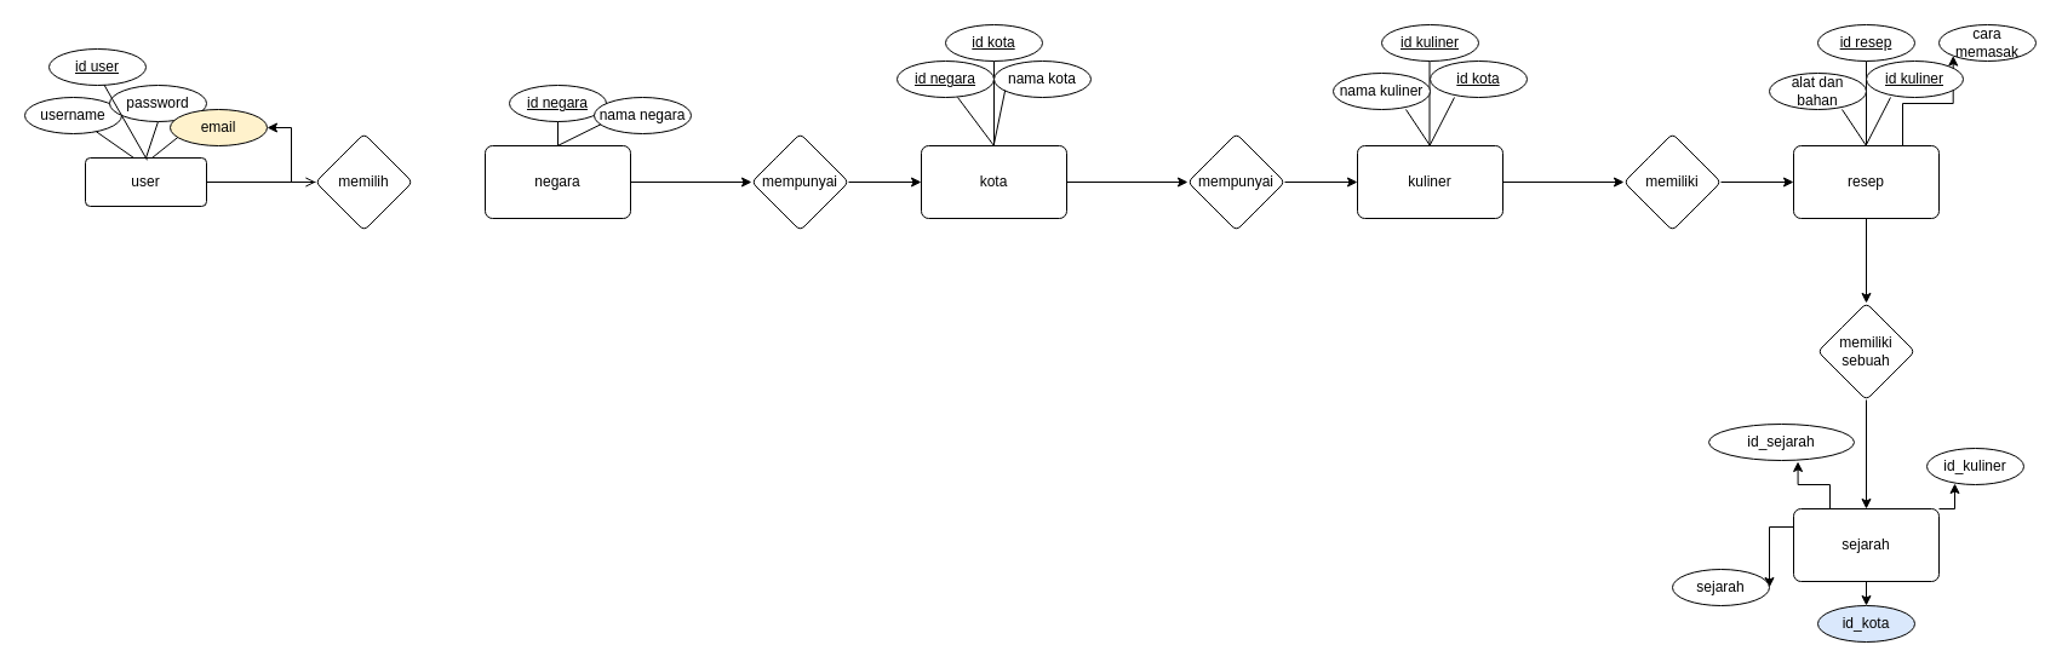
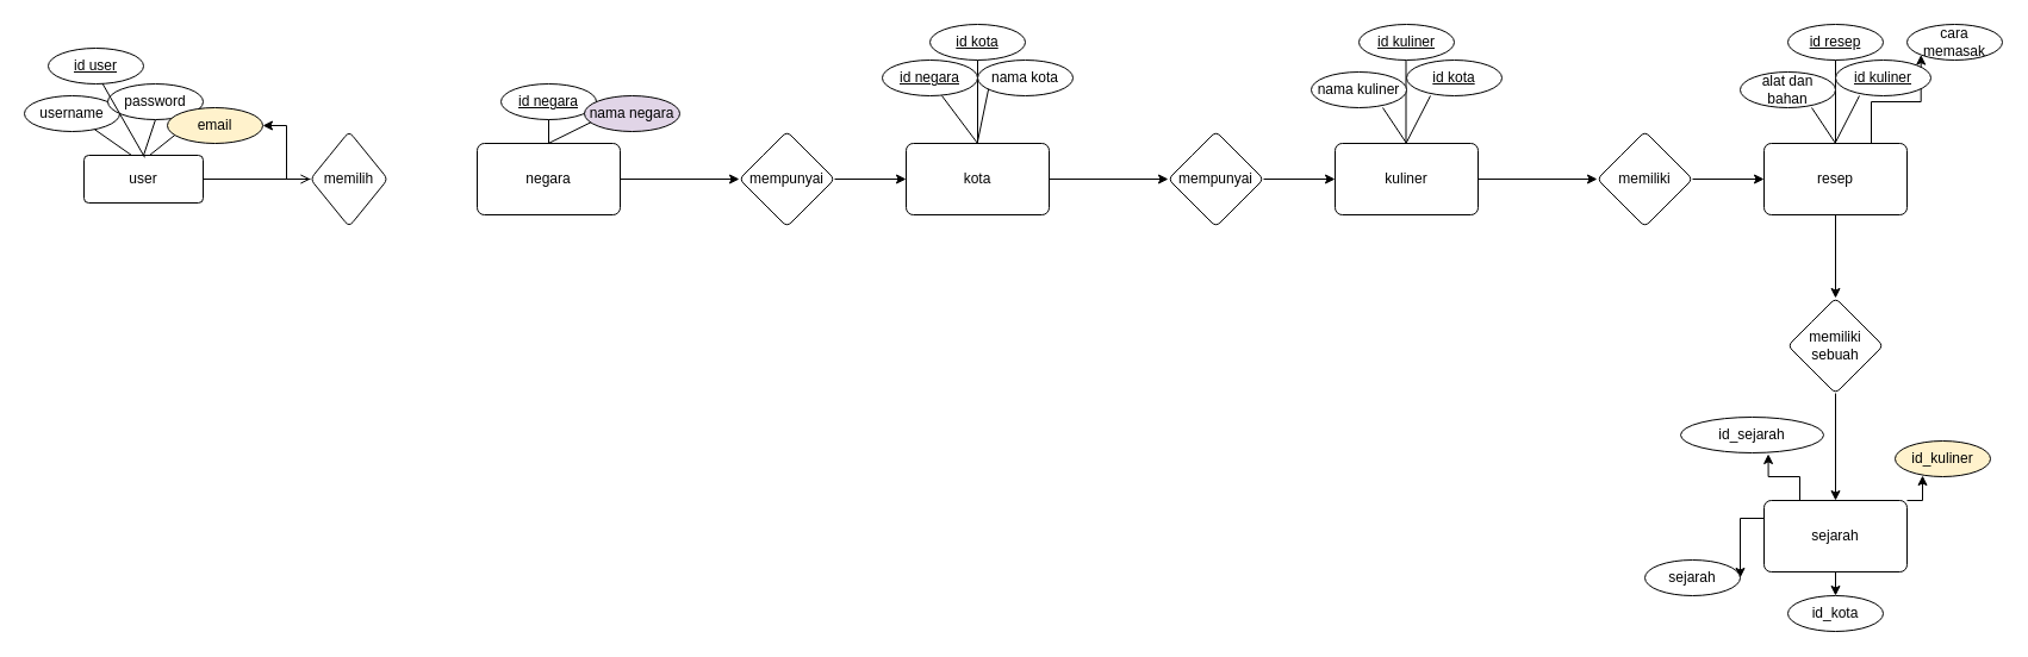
  <mxCell id="0" />
  <mxCell id="1" parent="0" />
  <mxCell id="2" value="" style="edgeStyle=orthogonalEdgeStyle;rounded=0;orthogonalLoop=1;jettySize=auto;html=1;endArrow=open;" parent="1" source="3" target="5" edge="1"><mxGeometry relative="1" as="geometry" /></mxCell>
  <mxCell id="3" value="user" style="rounded=1;arcSize=10;whiteSpace=wrap;html=1;align=center;" parent="1" vertex="1"><mxGeometry x="70" y="130" width="100" height="40" as="geometry" /></mxCell>
  <mxCell id="4" value="" style="edgeStyle=orthogonalEdgeStyle;rounded=0;orthogonalLoop=1;jettySize=auto;html=1;" parent="1" source="5" target="26" edge="1"><mxGeometry relative="1" as="geometry" /></mxCell>
- <mxCell id="5" value="memilih" style="rhombus;whiteSpace=wrap;html=1;rounded=1;arcSize=10;" parent="1" vertex="1"><mxGeometry x="260" y="110" width="80" height="80" as="geometry" /></mxCell>
+ <mxCell id="5" value="memilih" style="rhombus;whiteSpace=wrap;html=1;rounded=1;arcSize=10;" parent="1" vertex="1"><mxGeometry x="260" y="110" width="65" height="80" as="geometry" /></mxCell>
  <mxCell id="6" value="" style="edgeStyle=orthogonalEdgeStyle;rounded=0;orthogonalLoop=1;jettySize=auto;html=1;" parent="1" source="7" target="13" edge="1"><mxGeometry relative="1" as="geometry" /></mxCell>
  <mxCell id="7" value="negara" style="whiteSpace=wrap;html=1;rounded=1;arcSize=10;" parent="1" vertex="1"><mxGeometry x="400" y="120" width="120" height="60" as="geometry" /></mxCell>
  <mxCell id="8" value="" style="endArrow=none;html=1;rounded=0;" parent="1" target="9" edge="1"><mxGeometry width="50" height="50" relative="1" as="geometry"><mxPoint x="110" y="130" as="sourcePoint" /><mxPoint x="70" y="100" as="targetPoint" /></mxGeometry></mxCell>
  <mxCell id="9" value="username" style="ellipse;whiteSpace=wrap;html=1;" parent="1" vertex="1"><mxGeometry x="20" y="80" width="80" height="30" as="geometry" /></mxCell>
  <mxCell id="10" value="" style="endArrow=none;html=1;rounded=0;" parent="1" edge="1"><mxGeometry width="50" height="50" relative="1" as="geometry"><mxPoint x="120" y="130" as="sourcePoint" /><mxPoint x="130" y="100" as="targetPoint" /></mxGeometry></mxCell>
  <mxCell id="11" value="password" style="ellipse;whiteSpace=wrap;html=1;" parent="1" vertex="1"><mxGeometry x="90" y="70" width="80" height="30" as="geometry" /></mxCell>
  <mxCell id="12" value="" style="edgeStyle=orthogonalEdgeStyle;rounded=0;orthogonalLoop=1;jettySize=auto;html=1;" parent="1" source="13" target="15" edge="1"><mxGeometry relative="1" as="geometry" /></mxCell>
  <mxCell id="13" value="mempunyai" style="rhombus;whiteSpace=wrap;html=1;rounded=1;arcSize=10;" parent="1" vertex="1"><mxGeometry x="620" y="110" width="80" height="80" as="geometry" /></mxCell>
  <mxCell id="14" value="" style="edgeStyle=orthogonalEdgeStyle;rounded=0;orthogonalLoop=1;jettySize=auto;html=1;" parent="1" source="15" target="17" edge="1"><mxGeometry relative="1" as="geometry" /></mxCell>
  <mxCell id="15" value="kota" style="whiteSpace=wrap;html=1;rounded=1;arcSize=10;" parent="1" vertex="1"><mxGeometry x="760" y="120" width="120" height="60" as="geometry" /></mxCell>
  <mxCell id="16" value="" style="edgeStyle=orthogonalEdgeStyle;rounded=0;orthogonalLoop=1;jettySize=auto;html=1;" parent="1" source="17" target="19" edge="1"><mxGeometry relative="1" as="geometry" /></mxCell>
  <mxCell id="17" value="mempunyai" style="rhombus;whiteSpace=wrap;html=1;rounded=1;arcSize=10;" parent="1" vertex="1"><mxGeometry x="980" y="110" width="80" height="80" as="geometry" /></mxCell>
  <mxCell id="18" value="" style="edgeStyle=orthogonalEdgeStyle;rounded=0;orthogonalLoop=1;jettySize=auto;html=1;" parent="1" source="19" target="21" edge="1"><mxGeometry relative="1" as="geometry" /></mxCell>
  <mxCell id="19" value="kuliner" style="whiteSpace=wrap;html=1;rounded=1;arcSize=10;" parent="1" vertex="1"><mxGeometry x="1120" y="120" width="120" height="60" as="geometry" /></mxCell>
  <mxCell id="20" value="" style="edgeStyle=orthogonalEdgeStyle;rounded=0;orthogonalLoop=1;jettySize=auto;html=1;" parent="1" source="21" target="24" edge="1"><mxGeometry relative="1" as="geometry" /></mxCell>
  <mxCell id="21" value="memiliki" style="rhombus;whiteSpace=wrap;html=1;rounded=1;arcSize=10;" parent="1" vertex="1"><mxGeometry x="1340" y="110" width="80" height="80" as="geometry" /></mxCell>
  <mxCell id="22" value="" style="edgeStyle=orthogonalEdgeStyle;rounded=0;orthogonalLoop=1;jettySize=auto;html=1;" edge="1" parent="1" source="24" target="52"><mxGeometry relative="1" as="geometry" /></mxCell>
  <mxCell id="23" style="edgeStyle=orthogonalEdgeStyle;rounded=0;orthogonalLoop=1;jettySize=auto;html=1;exitX=0.75;exitY=0;exitDx=0;exitDy=0;entryX=0;entryY=1;entryDx=0;entryDy=0;" edge="1" parent="1" source="24" target="62"><mxGeometry relative="1" as="geometry" /></mxCell>
  <mxCell id="24" value="resep" style="whiteSpace=wrap;html=1;rounded=1;arcSize=10;" parent="1" vertex="1"><mxGeometry x="1480" y="120" width="120" height="60" as="geometry" /></mxCell>
  <mxCell id="25" value="" style="endArrow=none;html=1;rounded=0;" parent="1" edge="1"><mxGeometry width="50" height="50" relative="1" as="geometry"><mxPoint x="125" y="130" as="sourcePoint" /><mxPoint x="150" y="110" as="targetPoint" /></mxGeometry></mxCell>
  <mxCell id="26" value="email" style="ellipse;whiteSpace=wrap;html=1;fillColor=#fff2cc;" parent="1" vertex="1"><mxGeometry x="140" y="90" width="80" height="30" as="geometry" /></mxCell>
  <mxCell id="27" value="" style="endArrow=none;html=1;rounded=0;" parent="1" edge="1"><mxGeometry width="50" height="50" relative="1" as="geometry"><mxPoint x="120.99" y="131.8" as="sourcePoint" /><mxPoint x="80" y="60" as="targetPoint" /></mxGeometry></mxCell>
  <mxCell id="28" value="&lt;u&gt;id user&lt;/u&gt;" style="ellipse;whiteSpace=wrap;html=1;" parent="1" vertex="1"><mxGeometry x="40" y="40" width="80" height="30" as="geometry" /></mxCell>
  <mxCell id="29" value="" style="endArrow=none;html=1;rounded=0;" parent="1" edge="1"><mxGeometry width="50" height="50" relative="1" as="geometry"><mxPoint x="460" y="120" as="sourcePoint" /><mxPoint x="460" y="90" as="targetPoint" /></mxGeometry></mxCell>
  <mxCell id="30" value="&lt;u&gt;id negara&lt;/u&gt;" style="ellipse;whiteSpace=wrap;html=1;" parent="1" vertex="1"><mxGeometry x="420" y="70" width="80" height="30" as="geometry" /></mxCell>
  <mxCell id="31" value="" style="endArrow=none;html=1;rounded=0;" parent="1" edge="1"><mxGeometry width="50" height="50" relative="1" as="geometry"><mxPoint x="459.66" y="120" as="sourcePoint" /><mxPoint x="500" y="100" as="targetPoint" /></mxGeometry></mxCell>
- <mxCell id="32" value="nama negara" style="ellipse;whiteSpace=wrap;html=1;" parent="1" vertex="1"><mxGeometry x="490" y="80" width="80" height="30" as="geometry" /></mxCell>
+ <mxCell id="32" value="nama negara" style="ellipse;whiteSpace=wrap;html=1;fillColor=#e1d5e7;" parent="1" vertex="1"><mxGeometry x="490" y="80" width="80" height="30" as="geometry" /></mxCell>
  <mxCell id="33" value="" style="endArrow=none;html=1;rounded=0;" parent="1" edge="1"><mxGeometry width="50" height="50" relative="1" as="geometry"><mxPoint x="820" y="120" as="sourcePoint" /><mxPoint x="820" y="50" as="targetPoint" /></mxGeometry></mxCell>
  <mxCell id="34" value="&lt;u&gt;id kota&lt;/u&gt;" style="ellipse;whiteSpace=wrap;html=1;" parent="1" vertex="1"><mxGeometry x="780" y="20" width="80" height="30" as="geometry" /></mxCell>
  <mxCell id="35" value="" style="endArrow=none;html=1;rounded=0;" parent="1" edge="1"><mxGeometry width="50" height="50" relative="1" as="geometry"><mxPoint x="819.66" y="120" as="sourcePoint" /><mxPoint x="830" y="70" as="targetPoint" /></mxGeometry></mxCell>
  <mxCell id="36" value="nama kota" style="ellipse;whiteSpace=wrap;html=1;" parent="1" vertex="1"><mxGeometry x="820" y="50" width="80" height="30" as="geometry" /></mxCell>
  <mxCell id="37" value="" style="endArrow=none;html=1;rounded=0;" parent="1" edge="1"><mxGeometry width="50" height="50" relative="1" as="geometry"><mxPoint x="820" y="120" as="sourcePoint" /><mxPoint x="790" y="80" as="targetPoint" /></mxGeometry></mxCell>
  <mxCell id="38" value="&lt;u&gt;id negara&lt;/u&gt;" style="ellipse;whiteSpace=wrap;html=1;" parent="1" vertex="1"><mxGeometry x="740" y="50" width="80" height="30" as="geometry" /></mxCell>
  <mxCell id="39" value="" style="endArrow=none;html=1;rounded=0;" parent="1" edge="1"><mxGeometry width="50" height="50" relative="1" as="geometry"><mxPoint x="1179.5" y="120" as="sourcePoint" /><mxPoint x="1179.5" y="50" as="targetPoint" /></mxGeometry></mxCell>
  <mxCell id="40" value="&lt;u&gt;id kuliner&lt;/u&gt;" style="ellipse;whiteSpace=wrap;html=1;" parent="1" vertex="1"><mxGeometry x="1140" y="20" width="80" height="30" as="geometry" /></mxCell>
  <mxCell id="41" value="" style="endArrow=none;html=1;rounded=0;" parent="1" edge="1"><mxGeometry width="50" height="50" relative="1" as="geometry"><mxPoint x="1179.5" y="120" as="sourcePoint" /><mxPoint x="1200" y="80" as="targetPoint" /></mxGeometry></mxCell>
  <mxCell id="42" value="&lt;u&gt;id kota&lt;/u&gt;" style="ellipse;whiteSpace=wrap;html=1;" parent="1" vertex="1"><mxGeometry x="1180" y="50" width="80" height="30" as="geometry" /></mxCell>
  <mxCell id="43" value="" style="endArrow=none;html=1;rounded=0;" parent="1" edge="1"><mxGeometry width="50" height="50" relative="1" as="geometry"><mxPoint x="1180" y="120" as="sourcePoint" /><mxPoint x="1160" y="90" as="targetPoint" /></mxGeometry></mxCell>
  <mxCell id="44" value="nama kuliner" style="ellipse;whiteSpace=wrap;html=1;" parent="1" vertex="1"><mxGeometry x="1100" y="60" width="80" height="30" as="geometry" /></mxCell>
  <mxCell id="45" value="" style="endArrow=none;html=1;rounded=0;" parent="1" edge="1"><mxGeometry width="50" height="50" relative="1" as="geometry"><mxPoint x="1540" y="120" as="sourcePoint" /><mxPoint x="1540" y="50" as="targetPoint" /></mxGeometry></mxCell>
  <mxCell id="46" value="&lt;u&gt;id resep&lt;/u&gt;" style="ellipse;whiteSpace=wrap;html=1;" parent="1" vertex="1"><mxGeometry x="1500" y="20" width="80" height="30" as="geometry" /></mxCell>
  <mxCell id="47" value="" style="endArrow=none;html=1;rounded=0;" parent="1" edge="1"><mxGeometry width="50" height="50" relative="1" as="geometry"><mxPoint x="1539.5" y="120" as="sourcePoint" /><mxPoint x="1560" y="80" as="targetPoint" /></mxGeometry></mxCell>
  <mxCell id="48" value="&lt;u&gt;id kuliner&lt;/u&gt;" style="ellipse;whiteSpace=wrap;html=1;" parent="1" vertex="1"><mxGeometry x="1540" y="50" width="80" height="30" as="geometry" /></mxCell>
  <mxCell id="49" value="" style="endArrow=none;html=1;rounded=0;" parent="1" edge="1"><mxGeometry width="50" height="50" relative="1" as="geometry"><mxPoint x="1540" y="120" as="sourcePoint" /><mxPoint x="1520" y="90" as="targetPoint" /></mxGeometry></mxCell>
  <mxCell id="50" value="alat dan bahan" style="ellipse;whiteSpace=wrap;html=1;" parent="1" vertex="1"><mxGeometry x="1460" y="60" width="80" height="30" as="geometry" /></mxCell>
  <mxCell id="51" value="" style="edgeStyle=orthogonalEdgeStyle;rounded=0;orthogonalLoop=1;jettySize=auto;html=1;" edge="1" parent="1" source="52" target="57"><mxGeometry relative="1" as="geometry" /></mxCell>
  <mxCell id="52" value="memiliki sebuah" style="rhombus;whiteSpace=wrap;html=1;rounded=1;arcSize=10;" vertex="1" parent="1"><mxGeometry x="1500" y="250" width="80" height="80" as="geometry" /></mxCell>
  <mxCell id="53" style="edgeStyle=orthogonalEdgeStyle;rounded=0;orthogonalLoop=1;jettySize=auto;html=1;exitX=0.5;exitY=1;exitDx=0;exitDy=0;entryX=0.5;entryY=0;entryDx=0;entryDy=0;" edge="1" parent="1" source="57" target="61"><mxGeometry relative="1" as="geometry" /></mxCell>
  <mxCell id="54" style="edgeStyle=orthogonalEdgeStyle;rounded=0;orthogonalLoop=1;jettySize=auto;html=1;exitX=1;exitY=0;exitDx=0;exitDy=0;entryX=0.288;entryY=0.967;entryDx=0;entryDy=0;entryPerimeter=0;" edge="1" parent="1" source="57" target="60"><mxGeometry relative="1" as="geometry" /></mxCell>
  <mxCell id="55" style="edgeStyle=orthogonalEdgeStyle;rounded=0;orthogonalLoop=1;jettySize=auto;html=1;exitX=0;exitY=0.25;exitDx=0;exitDy=0;" edge="1" parent="1" source="57" target="59"><mxGeometry relative="1" as="geometry" /></mxCell>
  <mxCell id="56" style="edgeStyle=orthogonalEdgeStyle;rounded=0;orthogonalLoop=1;jettySize=auto;html=1;exitX=0.25;exitY=0;exitDx=0;exitDy=0;entryX=0.613;entryY=1.033;entryDx=0;entryDy=0;entryPerimeter=0;" edge="1" parent="1" source="57" target="58"><mxGeometry relative="1" as="geometry" /></mxCell>
  <mxCell id="57" value="sejarah" style="whiteSpace=wrap;html=1;rounded=1;arcSize=10;" vertex="1" parent="1"><mxGeometry x="1480" y="420" width="120" height="60" as="geometry" /></mxCell>
  <mxCell id="58" value="id_sejarah" style="ellipse;whiteSpace=wrap;html=1;" vertex="1" parent="1"><mxGeometry x="1410" y="350" width="120" height="30" as="geometry" /></mxCell>
  <mxCell id="59" value="sejarah" style="ellipse;whiteSpace=wrap;html=1;" vertex="1" parent="1"><mxGeometry x="1380" y="470" width="80" height="30" as="geometry" /></mxCell>
- <mxCell id="60" value="id_kuliner" style="ellipse;whiteSpace=wrap;html=1;" vertex="1" parent="1"><mxGeometry x="1590" y="370" width="80" height="30" as="geometry" /></mxCell>
- <mxCell id="61" value="id_kota" style="ellipse;whiteSpace=wrap;html=1;fillColor=#dae8fc;" vertex="1" parent="1"><mxGeometry x="1500" y="500" width="80" height="30" as="geometry" /></mxCell>
+ <mxCell id="60" value="id_kuliner" style="ellipse;whiteSpace=wrap;html=1;fillColor=#fff2cc;" vertex="1" parent="1"><mxGeometry x="1590" y="370" width="80" height="30" as="geometry" /></mxCell>
+ <mxCell id="61" value="id_kota" style="ellipse;whiteSpace=wrap;html=1;" vertex="1" parent="1"><mxGeometry x="1500" y="500" width="80" height="30" as="geometry" /></mxCell>
  <mxCell id="62" value="cara memasak" style="ellipse;whiteSpace=wrap;html=1;" vertex="1" parent="1"><mxGeometry x="1600" y="20" width="80" height="30" as="geometry" /></mxCell>
